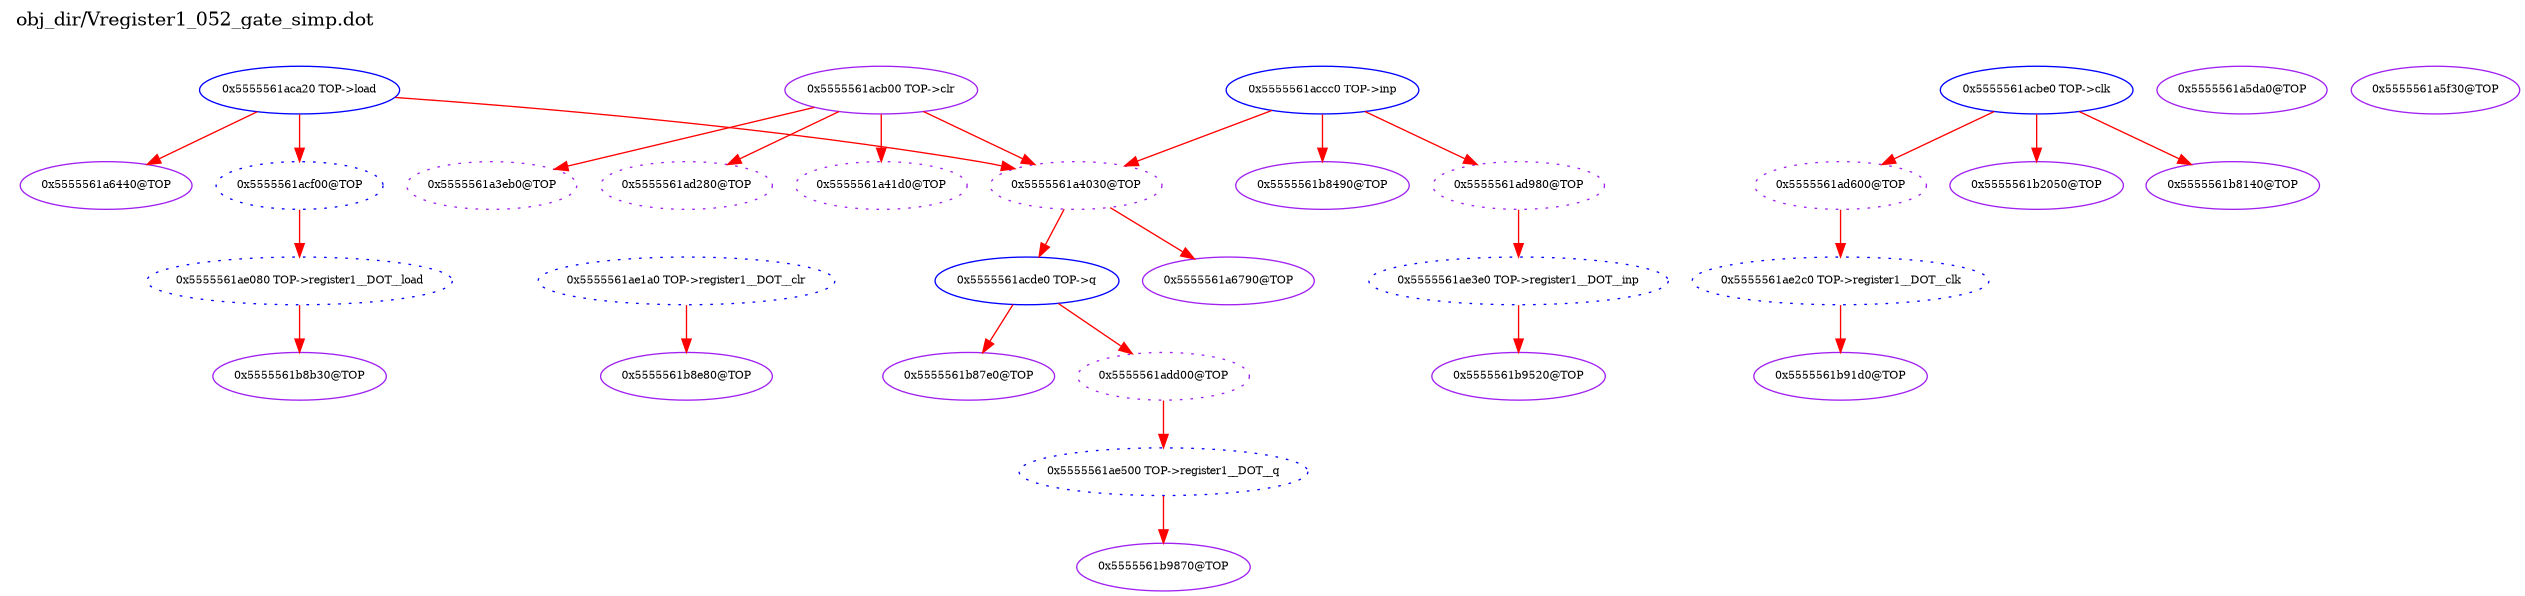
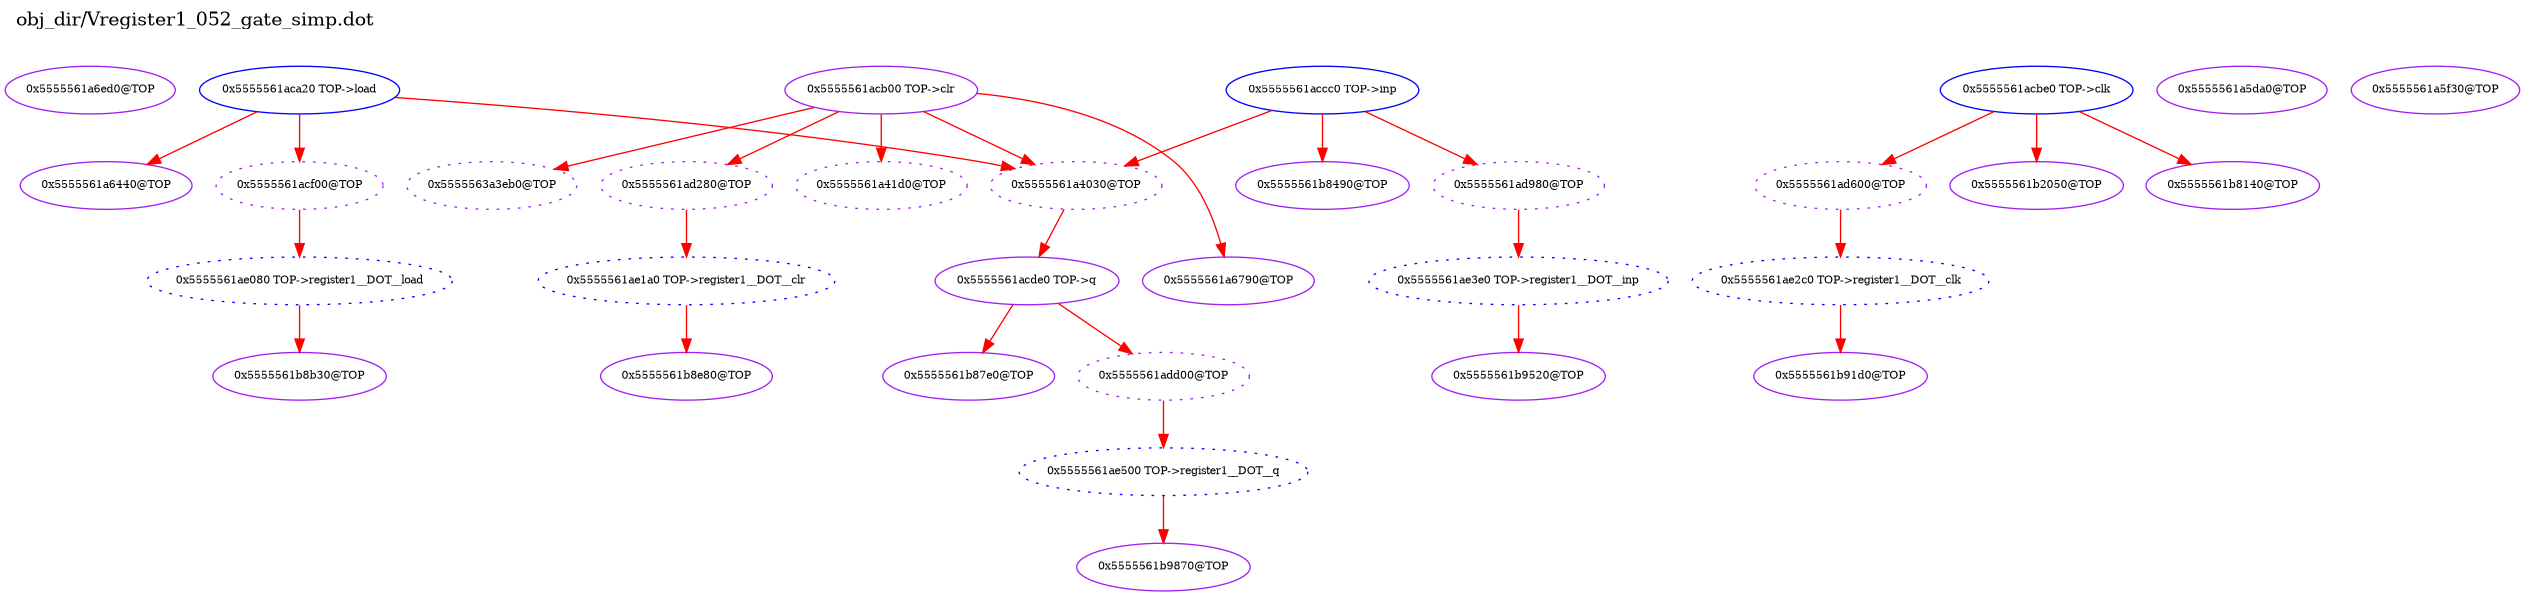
  digraph {
    label="obj_dir/Vregister1_052_gate_simp.dot"
    labeljust=l
    labelloc=t
    rankdir=TB
    node [color=purple fontsize=8]
    edge [color=red fontsize=8 weight=1]
-   n2 [color=blue label="0x5555561acf00@TOP" style=dotted]
+   n1 [label="0x5555561a6ed0@TOP"]
+   n2 [label="0x5555561acf00@TOP" style=dotted]
    n3 [color=blue label="0x5555561ae080 TOP->register1__DOT__load" style=dotted]
    n4 [label="0x5555561b8b30@TOP"]
    n5 [color=blue label="0x5555561aca20 TOP->load"]
    n6 [label="0x5555561a4030@TOP" style=dotted]
    n7 [label="0x5555561a6440@TOP"]
-   n8 [color=blue label="0x5555561acde0 TOP->q"]
-   n9 [label="0x5555561a3eb0@TOP" style=dotted]
+   n8 [label="0x5555561acde0 TOP->q"]
+   n9 [label="0x5555563a3eb0@TOP" style=dotted]
    n10 [label="0x5555561ad280@TOP" style=dotted]
    n11 [color=blue label="0x5555561ae1a0 TOP->register1__DOT__clr" style=dotted]
    n12 [label="0x5555561b8e80@TOP"]
    n13 [label="0x5555561acb00 TOP->clr"]
    n14 [label="0x5555561a41d0@TOP" style=dotted]
    n15 [label="0x5555561a6790@TOP"]
    n16 [label="0x5555561ad600@TOP" style=dotted]
    n17 [color=blue label="0x5555561ae2c0 TOP->register1__DOT__clk" style=dotted]
    n18 [label="0x5555561b91d0@TOP"]
    n19 [color=blue label="0x5555561acbe0 TOP->clk"]
    n20 [label="0x5555561b2050@TOP"]
    n21 [label="0x5555561b8140@TOP"]
    n22 [label="0x5555561ad980@TOP" style=dotted]
    n23 [color=blue label="0x5555561ae3e0 TOP->register1__DOT__inp" style=dotted]
    n24 [label="0x5555561b9520@TOP"]
    n25 [color=blue label="0x5555561accc0 TOP->inp"]
    n26 [label="0x5555561b8490@TOP"]
    n27 [label="0x5555561add00@TOP" style=dotted]
    n28 [color=blue label="0x5555561ae500 TOP->register1__DOT__q" style=dotted]
    n29 [label="0x5555561b9870@TOP"]
    n30 [label="0x5555561b87e0@TOP"]
    n31 [label="0x5555561a5da0@TOP"]
    n32 [label="0x5555561a5f30@TOP"]
    n2 -> n3
    n3 -> n4
    n5 -> n2
    n5 -> n6
    n5 -> n7
    n6 -> n8 [weight=2]
    n8 -> n27
    n8 -> n30
+   n10 -> n11
    n11 -> n12
    n13 -> n6
    n13 -> n9
    n13 -> n10
    n13 -> n14
-   n6 -> n15
+   n13 -> n15
    n16 -> n17
    n17 -> n18
    n19 -> n16
    n19 -> n20
    n19 -> n21
    n22 -> n23
    n23 -> n24
    n25 -> n6
    n25 -> n22
    n25 -> n26
    n27 -> n28
    n28 -> n29
  }
